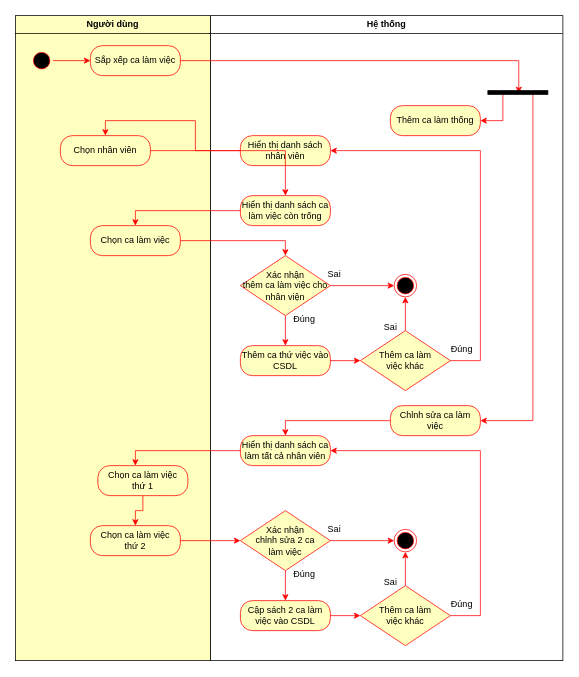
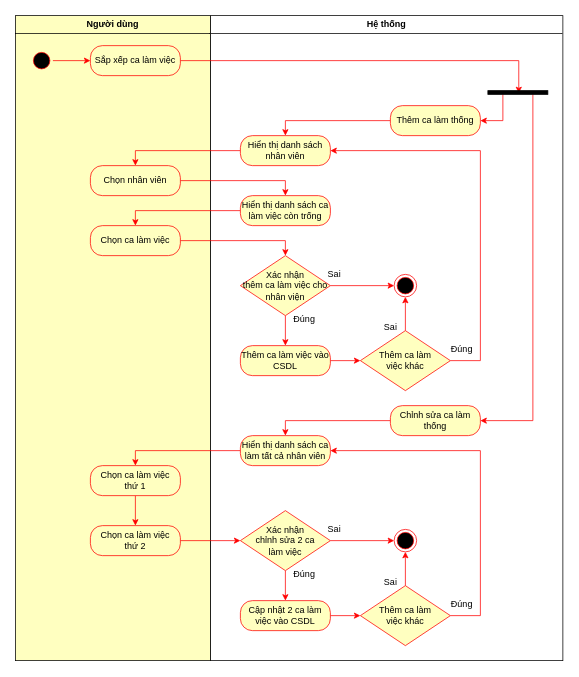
  <mxCell id="0" />
  <mxCell id="1" parent="0" />
  <mxCell id="2" value="&lt;p style=&quot;margin:0px;margin-top:4px;text-align:center;&quot;&gt;&lt;b&gt;Hệ thống&lt;/b&gt;&lt;/p&gt;&lt;hr size=&quot;1&quot; style=&quot;border-style:solid;&quot;&gt;&lt;div style=&quot;height:2px;&quot;&gt;&lt;/div&gt;" style="verticalAlign=top;align=left;overflow=fill;html=1;whiteSpace=wrap;" vertex="1" parent="1"><mxGeometry x="280" width="470" height="860" as="geometry" y="20" /></mxCell>
  <mxCell id="3" value="&lt;p style=&quot;margin:0px;margin-top:4px;text-align:center;&quot;&gt;&lt;b&gt;Người dùng&lt;/b&gt;&lt;/p&gt;&lt;hr size=&quot;1&quot; style=&quot;border-style:solid;&quot;&gt;&lt;div style=&quot;height:2px;&quot;&gt;&lt;/div&gt;" style="verticalAlign=top;align=left;overflow=fill;html=1;whiteSpace=wrap;fillColor=#ffffc0;" vertex="1" parent="1"><mxGeometry width="260" height="860" as="geometry" x="20" y="20" /></mxCell>
  <mxCell id="4" value="" style="ellipse;html=1;shape=startState;fillColor=#000000;strokeColor=#FF0000;" vertex="1" parent="1"><mxGeometry x="40" y="65" width="30" height="30" as="geometry" /></mxCell>
  <mxCell id="5" value="" style="edgeStyle=orthogonalEdgeStyle;rounded=0;orthogonalLoop=1;jettySize=auto;html=1;strokeColor=#FF0000;" edge="1" parent="1" source="4" target="7"><mxGeometry relative="1" as="geometry" /></mxCell>
  <mxCell id="6" style="edgeStyle=orthogonalEdgeStyle;rounded=0;orthogonalLoop=1;jettySize=auto;html=1;strokeColor=#FF0000;entryX=0.674;entryY=0.485;entryDx=0;entryDy=0;entryPerimeter=0;" edge="1" parent="1" source="7" target="46"><mxGeometry relative="1" as="geometry"><mxPoint x="690" y="110" as="targetPoint" /></mxGeometry></mxCell>
  <mxCell id="7" value="Sắp xếp ca làm việc" style="rounded=1;whiteSpace=wrap;html=1;arcSize=40;fontColor=#000000;fillColor=#ffffc0;strokeColor=#FF0000;" vertex="1" parent="1"><mxGeometry x="120" y="60" width="120" height="40" as="geometry" /></mxCell>
+ <mxCell id="8" value="" style="edgeStyle=orthogonalEdgeStyle;rounded=0;orthogonalLoop=1;jettySize=auto;html=1;strokeColor=#FF0000;" edge="1" parent="1" source="9" target="11"><mxGeometry relative="1" as="geometry"><Array as="points"><mxPoint x="380" y="160" /></Array></mxGeometry></mxCell>
  <mxCell id="9" value="Thêm ca làm thống" style="rounded=1;whiteSpace=wrap;html=1;arcSize=40;fontColor=#000000;fillColor=#ffffc0;strokeColor=#FF0000;" vertex="1" parent="1"><mxGeometry x="520" y="140" width="120" height="40" as="geometry" /></mxCell>
  <mxCell id="10" style="edgeStyle=orthogonalEdgeStyle;rounded=0;orthogonalLoop=1;jettySize=auto;html=1;entryX=0.5;entryY=0;entryDx=0;entryDy=0;strokeColor=#FF0000;" edge="1" parent="1" source="11" target="13"><mxGeometry relative="1" as="geometry" /></mxCell>
  <mxCell id="11" value="Hiển thị danh sách nhân viên" style="rounded=1;whiteSpace=wrap;html=1;arcSize=40;fontColor=#000000;fillColor=#ffffc0;strokeColor=#FF0000;" vertex="1" parent="1"><mxGeometry x="320" y="180" width="120" height="40" as="geometry" /></mxCell>
  <mxCell id="12" style="edgeStyle=orthogonalEdgeStyle;rounded=0;orthogonalLoop=1;jettySize=auto;html=1;entryX=0.5;entryY=0;entryDx=0;entryDy=0;strokeColor=#FF0000;" edge="1" parent="1" source="13" target="15"><mxGeometry relative="1" as="geometry" /></mxCell>
- <mxCell id="13" value="Chọn nhân viên" style="rounded=1;whiteSpace=wrap;html=1;arcSize=40;fontColor=#000000;fillColor=#ffffc0;strokeColor=#FF0000;" vertex="1" parent="1"><mxGeometry x="80" y="180" width="120" height="40" as="geometry" /></mxCell>
+ <mxCell id="13" value="Chọn nhân viên" style="rounded=1;whiteSpace=wrap;html=1;arcSize=40;fontColor=#000000;fillColor=#ffffc0;strokeColor=#FF0000;" vertex="1" parent="1"><mxGeometry x="120" y="220" width="120" height="40" as="geometry" /></mxCell>
  <mxCell id="14" style="edgeStyle=orthogonalEdgeStyle;rounded=0;orthogonalLoop=1;jettySize=auto;html=1;entryX=0.5;entryY=0;entryDx=0;entryDy=0;strokeColor=#FF0000;" edge="1" parent="1" source="15" target="17"><mxGeometry relative="1" as="geometry" /></mxCell>
  <mxCell id="15" value="Hiển thị danh sách ca làm việc còn trống" style="rounded=1;whiteSpace=wrap;html=1;arcSize=40;fontColor=#000000;fillColor=#ffffc0;strokeColor=#FF0000;" vertex="1" parent="1"><mxGeometry x="320" y="260" width="120" height="40" as="geometry" /></mxCell>
  <mxCell id="16" style="edgeStyle=orthogonalEdgeStyle;rounded=0;orthogonalLoop=1;jettySize=auto;html=1;entryX=0.5;entryY=0;entryDx=0;entryDy=0;strokeColor=#FF0000;" edge="1" parent="1" source="17" target="20"><mxGeometry relative="1" as="geometry" /></mxCell>
  <mxCell id="17" value="Chọn ca làm việc" style="rounded=1;whiteSpace=wrap;html=1;arcSize=40;fontColor=#000000;fillColor=#ffffc0;strokeColor=#FF0000;" vertex="1" parent="1"><mxGeometry x="120" y="300" width="120" height="40" as="geometry" /></mxCell>
  <mxCell id="18" value="" style="edgeStyle=orthogonalEdgeStyle;rounded=0;orthogonalLoop=1;jettySize=auto;html=1;strokeColor=#FF0000;" edge="1" parent="1" source="20" target="22"><mxGeometry relative="1" as="geometry" /></mxCell>
  <mxCell id="19" value="" style="edgeStyle=orthogonalEdgeStyle;rounded=0;orthogonalLoop=1;jettySize=auto;html=1;strokeColor=#FF0000;" edge="1" parent="1" source="20" target="26"><mxGeometry relative="1" as="geometry" /></mxCell>
  <mxCell id="20" value="Xác nhận&lt;br&gt;thêm ca làm việc cho&lt;br&gt;nhân viện" style="rhombus;whiteSpace=wrap;html=1;fontColor=#000000;fillColor=#ffffc0;strokeColor=#FF0000;" vertex="1" parent="1"><mxGeometry x="320" y="340" width="120" height="80" as="geometry" /></mxCell>
  <mxCell id="21" value="" style="edgeStyle=orthogonalEdgeStyle;rounded=0;orthogonalLoop=1;jettySize=auto;html=1;strokeColor=#FF0000;" edge="1" parent="1" source="22" target="25"><mxGeometry relative="1" as="geometry" /></mxCell>
- <mxCell id="22" value="Thêm ca thứ việc vào CSDL" style="rounded=1;whiteSpace=wrap;html=1;arcSize=40;fontColor=#000000;fillColor=#ffffc0;strokeColor=#FF0000;" vertex="1" parent="1"><mxGeometry x="320" y="460" width="120" height="40" as="geometry" /></mxCell>
+ <mxCell id="22" value="Thêm ca làm việc vào CSDL" style="rounded=1;whiteSpace=wrap;html=1;arcSize=40;fontColor=#000000;fillColor=#ffffc0;strokeColor=#FF0000;" vertex="1" parent="1"><mxGeometry x="320" y="460" width="120" height="40" as="geometry" /></mxCell>
  <mxCell id="23" value="" style="edgeStyle=orthogonalEdgeStyle;rounded=0;orthogonalLoop=1;jettySize=auto;html=1;strokeColor=#FF0000;" edge="1" parent="1" source="25" target="26"><mxGeometry relative="1" as="geometry" /></mxCell>
  <mxCell id="24" style="edgeStyle=orthogonalEdgeStyle;rounded=0;orthogonalLoop=1;jettySize=auto;html=1;entryX=1;entryY=0.5;entryDx=0;entryDy=0;strokeColor=#FF0000;" edge="1" parent="1" source="25" target="11"><mxGeometry relative="1" as="geometry"><mxPoint x="640" y="270" as="targetPoint" /><Array as="points"><mxPoint x="640" y="480" /><mxPoint x="640" y="200" /></Array></mxGeometry></mxCell>
  <mxCell id="25" value="Thêm ca làm&lt;br&gt;việc khác" style="rhombus;whiteSpace=wrap;html=1;fontColor=#000000;fillColor=#ffffc0;strokeColor=#FF0000;" vertex="1" parent="1"><mxGeometry x="480" y="440" width="120" height="80" as="geometry" /></mxCell>
  <mxCell id="26" value="" style="ellipse;html=1;shape=endState;fillColor=#000000;strokeColor=#FF0000;" vertex="1" parent="1"><mxGeometry x="525" y="365" width="30" height="30" as="geometry" /></mxCell>
  <mxCell id="27" value="" style="edgeStyle=orthogonalEdgeStyle;rounded=0;orthogonalLoop=1;jettySize=auto;html=1;strokeColor=#FF0000;" edge="1" parent="1" source="28" target="30"><mxGeometry relative="1" as="geometry"><Array as="points"><mxPoint x="380" y="560" /></Array></mxGeometry></mxCell>
- <mxCell id="28" value="Chỉnh sửa ca làm việc" style="rounded=1;whiteSpace=wrap;html=1;arcSize=40;fontColor=#000000;fillColor=#ffffc0;strokeColor=#FF0000;" vertex="1" parent="1"><mxGeometry x="520" y="540" width="120" height="40" as="geometry" /></mxCell>
+ <mxCell id="28" value="Chỉnh sửa ca làm thống" style="rounded=1;whiteSpace=wrap;html=1;arcSize=40;fontColor=#000000;fillColor=#ffffc0;strokeColor=#FF0000;" vertex="1" parent="1"><mxGeometry x="520" y="540" width="120" height="40" as="geometry" /></mxCell>
  <mxCell id="29" value="" style="edgeStyle=orthogonalEdgeStyle;rounded=0;orthogonalLoop=1;jettySize=auto;html=1;strokeColor=#FF0000;" edge="1" parent="1" source="30" target="37"><mxGeometry relative="1" as="geometry"><Array as="points"><mxPoint x="180" y="600" /></Array></mxGeometry></mxCell>
  <mxCell id="30" value="Hiển thị danh sách ca làm tất cả nhân viên" style="rounded=1;whiteSpace=wrap;html=1;arcSize=40;fontColor=#000000;fillColor=#ffffc0;strokeColor=#FF0000;" vertex="1" parent="1"><mxGeometry x="320" y="580" width="120" height="40" as="geometry" /></mxCell>
  <mxCell id="31" value="" style="edgeStyle=orthogonalEdgeStyle;rounded=0;orthogonalLoop=1;jettySize=auto;html=1;strokeColor=#FF0000;" edge="1" parent="1" source="32" target="35"><mxGeometry relative="1" as="geometry" /></mxCell>
  <mxCell id="32" value="Chọn ca làm việc&lt;div&gt;thứ 2&lt;/div&gt;" style="rounded=1;whiteSpace=wrap;html=1;arcSize=40;fontColor=#000000;fillColor=#ffffc0;strokeColor=#FF0000;" vertex="1" parent="1"><mxGeometry x="120" y="700" width="120" height="40" as="geometry" /></mxCell>
  <mxCell id="33" value="" style="edgeStyle=orthogonalEdgeStyle;rounded=0;orthogonalLoop=1;jettySize=auto;html=1;strokeColor=#FF0000;" edge="1" parent="1" source="35" target="39"><mxGeometry relative="1" as="geometry" /></mxCell>
  <mxCell id="34" value="" style="edgeStyle=orthogonalEdgeStyle;rounded=0;orthogonalLoop=1;jettySize=auto;html=1;strokeColor=#FF0000;" edge="1" parent="1" source="35" target="43"><mxGeometry relative="1" as="geometry" /></mxCell>
  <mxCell id="35" value="Xác nhận&lt;br&gt;chỉnh sửa 2 ca&lt;br&gt;làm việc" style="rhombus;whiteSpace=wrap;html=1;fontColor=#000000;fillColor=#ffffc0;strokeColor=#FF0000;" vertex="1" parent="1"><mxGeometry x="320" y="680" width="120" height="80" as="geometry" /></mxCell>
  <mxCell id="36" value="" style="edgeStyle=orthogonalEdgeStyle;rounded=0;orthogonalLoop=1;jettySize=auto;html=1;strokeColor=#FF0000;" edge="1" parent="1" source="37" target="32"><mxGeometry relative="1" as="geometry" /></mxCell>
- <mxCell id="37" value="Chọn ca làm việc&lt;div&gt;thứ 1&lt;/div&gt;" style="rounded=1;whiteSpace=wrap;html=1;arcSize=40;fontColor=#000000;fillColor=#ffffc0;strokeColor=#FF0000;" vertex="1" parent="1"><mxGeometry x="130" y="620" width="120" height="40" as="geometry" /></mxCell>
+ <mxCell id="37" value="Chọn ca làm việc&lt;div&gt;thứ 1&lt;/div&gt;" style="rounded=1;whiteSpace=wrap;html=1;arcSize=40;fontColor=#000000;fillColor=#ffffc0;strokeColor=#FF0000;" vertex="1" parent="1"><mxGeometry x="120" y="620" width="120" height="40" as="geometry" /></mxCell>
  <mxCell id="38" value="" style="edgeStyle=orthogonalEdgeStyle;rounded=0;orthogonalLoop=1;jettySize=auto;html=1;strokeColor=#FF0000;" edge="1" parent="1" source="39" target="42"><mxGeometry relative="1" as="geometry" /></mxCell>
- <mxCell id="39" value="Cập sách 2 ca làm việc vào CSDL" style="rounded=1;whiteSpace=wrap;html=1;arcSize=40;fontColor=#000000;fillColor=#ffffc0;strokeColor=#FF0000;" vertex="1" parent="1"><mxGeometry x="320" y="800" width="120" height="40" as="geometry" /></mxCell>
+ <mxCell id="39" value="Cập nhật 2 ca làm việc vào CSDL" style="rounded=1;whiteSpace=wrap;html=1;arcSize=40;fontColor=#000000;fillColor=#ffffc0;strokeColor=#FF0000;" vertex="1" parent="1"><mxGeometry x="320" y="800" width="120" height="40" as="geometry" /></mxCell>
  <mxCell id="40" style="edgeStyle=orthogonalEdgeStyle;rounded=0;orthogonalLoop=1;jettySize=auto;html=1;entryX=1;entryY=0.5;entryDx=0;entryDy=0;strokeColor=#FF0000;" edge="1" parent="1" source="42" target="30"><mxGeometry relative="1" as="geometry"><Array as="points"><mxPoint x="640" y="820" /><mxPoint x="640" y="600" /></Array></mxGeometry></mxCell>
  <mxCell id="41" value="" style="edgeStyle=orthogonalEdgeStyle;rounded=0;orthogonalLoop=1;jettySize=auto;html=1;strokeColor=#FF0000;" edge="1" parent="1" source="42" target="43"><mxGeometry relative="1" as="geometry" /></mxCell>
  <mxCell id="42" value="Thêm ca làm&lt;br&gt;việc khác" style="rhombus;whiteSpace=wrap;html=1;fontColor=#000000;fillColor=#ffffc0;strokeColor=#FF0000;" vertex="1" parent="1"><mxGeometry x="480" y="780" width="120" height="80" as="geometry" /></mxCell>
  <mxCell id="43" value="" style="ellipse;html=1;shape=endState;fillColor=#000000;strokeColor=#FF0000;" vertex="1" parent="1"><mxGeometry x="525" y="705" width="30" height="30" as="geometry" /></mxCell>
  <mxCell id="44" style="edgeStyle=orthogonalEdgeStyle;rounded=0;orthogonalLoop=1;jettySize=auto;html=1;entryX=1;entryY=0.5;entryDx=0;entryDy=0;strokeColor=light-dark(#FF0000,#FFFFFF);" edge="1" parent="1" source="46" target="9"><mxGeometry relative="1" as="geometry"><Array as="points"><mxPoint x="670" y="160" /></Array></mxGeometry></mxCell>
  <mxCell id="45" style="edgeStyle=orthogonalEdgeStyle;rounded=0;orthogonalLoop=1;jettySize=auto;html=1;entryX=1;entryY=0.5;entryDx=0;entryDy=0;strokeColor=light-dark(#FF0000,#FFFFFF);" edge="1" parent="1" source="46" target="28"><mxGeometry relative="1" as="geometry"><mxPoint x="680" y="290" as="targetPoint" /><Array as="points"><mxPoint x="710" y="560" /></Array></mxGeometry></mxCell>
  <mxCell id="46" value="" style="html=1;points=[];perimeter=orthogonalPerimeter;fillColor=strokeColor;direction=south;strokeColor=#000000;" vertex="1" parent="1"><mxGeometry x="650" y="120" width="80" height="5" as="geometry" /></mxCell>
  <mxCell id="47" value="Đúng" style="text;html=1;align=center;verticalAlign=middle;resizable=0;points=[];autosize=1;strokeColor=none;fillColor=none;" vertex="1" parent="1"><mxGeometry x="380" y="750" width="50" height="30" as="geometry" /></mxCell>
  <mxCell id="48" value="Đúng" style="text;html=1;align=center;verticalAlign=middle;resizable=0;points=[];autosize=1;strokeColor=none;fillColor=none;" vertex="1" parent="1"><mxGeometry x="380" y="410" width="50" height="30" as="geometry" /></mxCell>
  <mxCell id="49" value="Đúng" style="text;html=1;align=center;verticalAlign=middle;resizable=0;points=[];autosize=1;strokeColor=none;fillColor=none;" vertex="1" parent="1"><mxGeometry x="590" y="790" width="50" height="30" as="geometry" /></mxCell>
  <mxCell id="50" value="Đúng" style="text;html=1;align=center;verticalAlign=middle;resizable=0;points=[];autosize=1;strokeColor=none;fillColor=none;" vertex="1" parent="1"><mxGeometry x="590" y="450" width="50" height="30" as="geometry" /></mxCell>
  <mxCell id="51" value="Sai" style="text;html=1;align=center;verticalAlign=middle;resizable=0;points=[];autosize=1;strokeColor=none;fillColor=none;" vertex="1" parent="1"><mxGeometry x="425" y="690" width="40" height="30" as="geometry" /></mxCell>
  <mxCell id="52" value="Sai" style="text;html=1;align=center;verticalAlign=middle;resizable=0;points=[];autosize=1;strokeColor=none;fillColor=none;" vertex="1" parent="1"><mxGeometry x="500" y="760" width="40" height="30" as="geometry" /></mxCell>
  <mxCell id="53" value="Sai" style="text;html=1;align=center;verticalAlign=middle;resizable=0;points=[];autosize=1;strokeColor=none;fillColor=none;" vertex="1" parent="1"><mxGeometry x="500" y="420" width="40" height="30" as="geometry" /></mxCell>
  <mxCell id="54" value="Sai" style="text;html=1;align=center;verticalAlign=middle;resizable=0;points=[];autosize=1;strokeColor=none;fillColor=none;" vertex="1" parent="1"><mxGeometry x="425" y="350" width="40" height="30" as="geometry" /></mxCell>
